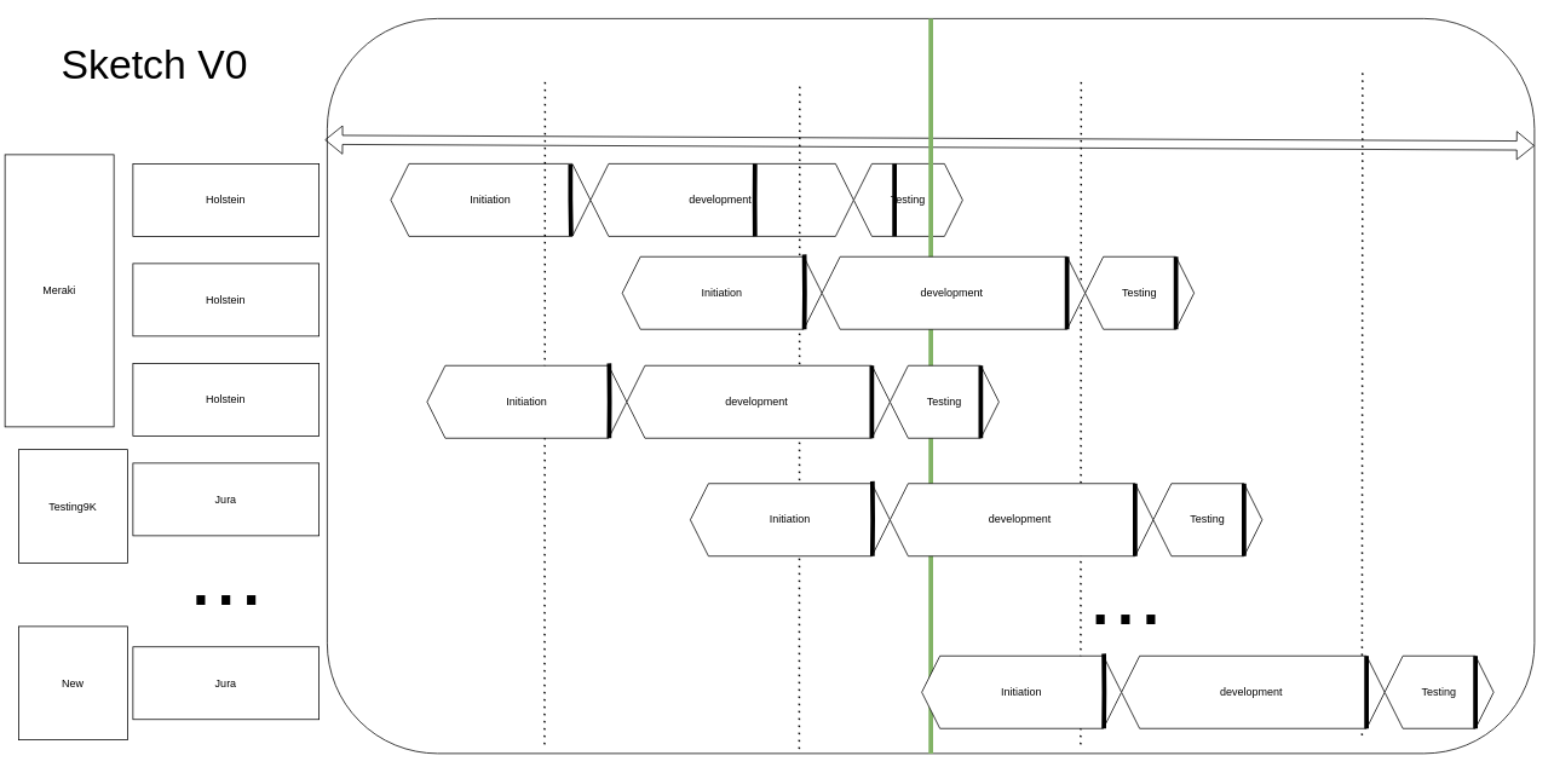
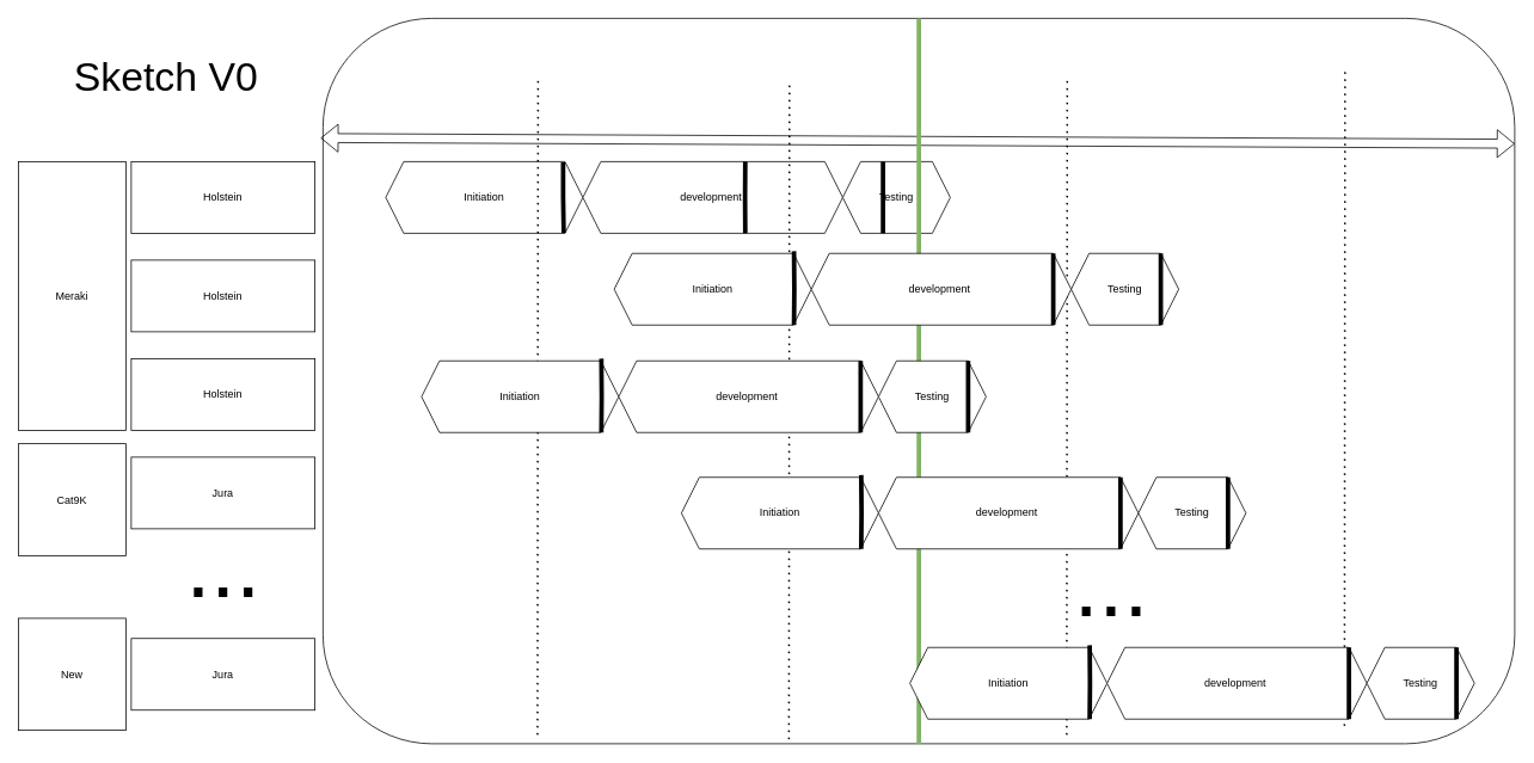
  <mxCell id="0" />
  <mxCell id="1" parent="0" />
  <mxCell id="2" value="" style="rounded=1;whiteSpace=wrap;html=1;" parent="1" vertex="1"><mxGeometry x="360" y="20" width="1330" height="810" as="geometry" /></mxCell>
  <mxCell id="3" value="Initiation" style="shape=hexagon;perimeter=hexagonPerimeter2;whiteSpace=wrap;html=1;fixedSize=1;" parent="1" vertex="1"><mxGeometry x="430" y="180" width="220" height="80" as="geometry" /></mxCell>
  <mxCell id="4" value="development&amp;nbsp;" style="shape=hexagon;perimeter=hexagonPerimeter2;whiteSpace=wrap;html=1;fixedSize=1;" parent="1" vertex="1"><mxGeometry x="650" y="180" width="290" height="80" as="geometry" /></mxCell>
  <mxCell id="5" value="Testing" style="shape=hexagon;perimeter=hexagonPerimeter2;whiteSpace=wrap;html=1;fixedSize=1;" parent="1" vertex="1"><mxGeometry x="940" y="180" width="120" height="80" as="geometry" /></mxCell>
  <mxCell id="6" value="" style="shape=flexArrow;endArrow=classic;startArrow=classic;html=1;rounded=0;exitX=-0.002;exitY=0.165;exitDx=0;exitDy=0;exitPerimeter=0;" parent="1" source="2" edge="1"><mxGeometry width="100" height="100" relative="1" as="geometry"><mxPoint x="530" y="200" as="sourcePoint" /><mxPoint x="1690" y="160" as="targetPoint" /></mxGeometry></mxCell>
  <mxCell id="7" value="" style="endArrow=none;dashed=1;html=1;dashPattern=1 3;strokeWidth=2;rounded=0;entryX=0.18;entryY=0.988;entryDx=0;entryDy=0;entryPerimeter=0;" parent="1" target="2" edge="1"><mxGeometry width="50" height="50" relative="1" as="geometry"><mxPoint x="600" y="90" as="sourcePoint" /><mxPoint x="650" y="40" as="targetPoint" /></mxGeometry></mxCell>
  <mxCell id="8" value="" style="endArrow=none;dashed=1;html=1;dashPattern=1 3;strokeWidth=2;rounded=0;entryX=0.18;entryY=0.988;entryDx=0;entryDy=0;entryPerimeter=0;" parent="1" edge="1"><mxGeometry width="50" height="50" relative="1" as="geometry"><mxPoint x="880.6" y="95" as="sourcePoint" /><mxPoint x="880" y="825.28" as="targetPoint" /></mxGeometry></mxCell>
  <mxCell id="9" value="" style="endArrow=none;dashed=1;html=1;dashPattern=1 3;strokeWidth=2;rounded=0;entryX=0.18;entryY=0.988;entryDx=0;entryDy=0;entryPerimeter=0;" parent="1" edge="1"><mxGeometry width="50" height="50" relative="1" as="geometry"><mxPoint x="1190.6" y="90" as="sourcePoint" /><mxPoint x="1190" y="820.28" as="targetPoint" /></mxGeometry></mxCell>
  <mxCell id="10" value="" style="endArrow=none;dashed=1;html=1;dashPattern=1 3;strokeWidth=2;rounded=0;entryX=0.18;entryY=0.988;entryDx=0;entryDy=0;entryPerimeter=0;" parent="1" edge="1"><mxGeometry width="50" height="50" relative="1" as="geometry"><mxPoint x="1500.6" y="80" as="sourcePoint" /><mxPoint x="1500" y="810.28" as="targetPoint" /></mxGeometry></mxCell>
  <mxCell id="11" value="" style="endArrow=none;html=1;rounded=0;entryX=0.5;entryY=0;entryDx=0;entryDy=0;exitX=0.5;exitY=1;exitDx=0;exitDy=0;strokeWidth=5;fillColor=#d5e8d4;strokeColor=#82b366;" parent="1" source="2" target="2" edge="1"><mxGeometry width="50" height="50" relative="1" as="geometry"><mxPoint x="1000" y="450" as="sourcePoint" /><mxPoint x="1050" y="400" as="targetPoint" /></mxGeometry></mxCell>
  <mxCell id="12" value="" style="endArrow=none;html=1;rounded=0;strokeWidth=5;entryX=0.375;entryY=0;entryDx=0;entryDy=0;exitX=0.375;exitY=1;exitDx=0;exitDy=0;" parent="1" source="5" target="5" edge="1"><mxGeometry width="50" height="50" relative="1" as="geometry"><mxPoint x="1040" y="260" as="sourcePoint" /><mxPoint x="1040" y="180" as="targetPoint" /><Array as="points"><mxPoint x="985" y="240" /></Array></mxGeometry></mxCell>
  <mxCell id="13" value="Initiation" style="shape=hexagon;perimeter=hexagonPerimeter2;whiteSpace=wrap;html=1;fixedSize=1;" parent="1" vertex="1"><mxGeometry x="685" y="282.48" width="220" height="80" as="geometry" /></mxCell>
  <mxCell id="14" value="development&amp;nbsp;" style="shape=hexagon;perimeter=hexagonPerimeter2;whiteSpace=wrap;html=1;fixedSize=1;" parent="1" vertex="1"><mxGeometry x="905" y="282.48" width="290" height="80" as="geometry" /></mxCell>
  <mxCell id="15" value="Testing" style="shape=hexagon;perimeter=hexagonPerimeter2;whiteSpace=wrap;html=1;fixedSize=1;" parent="1" vertex="1"><mxGeometry x="1195" y="282.48" width="120" height="80" as="geometry" /></mxCell>
  <mxCell id="16" value="" style="endArrow=none;html=1;rounded=0;strokeWidth=5;entryX=0.912;entryY=-0.031;entryDx=0;entryDy=0;exitX=0.912;exitY=1;exitDx=0;exitDy=0;entryPerimeter=0;exitPerimeter=0;" parent="1" source="13" target="13" edge="1"><mxGeometry width="50" height="50" relative="1" as="geometry"><mxPoint x="755" y="342.48" as="sourcePoint" /><mxPoint x="805" y="292.48" as="targetPoint" /><Array as="points"><mxPoint x="886" y="322.48" /></Array></mxGeometry></mxCell>
  <mxCell id="17" value="" style="endArrow=none;html=1;rounded=0;strokeWidth=5;entryX=0.375;entryY=0;entryDx=0;entryDy=0;exitX=0.375;exitY=1;exitDx=0;exitDy=0;" parent="1" edge="1"><mxGeometry width="50" height="50" relative="1" as="geometry"><mxPoint x="1175" y="362.48" as="sourcePoint" /><mxPoint x="1175" y="282.48" as="targetPoint" /></mxGeometry></mxCell>
  <mxCell id="18" value="" style="endArrow=none;html=1;rounded=0;strokeWidth=5;entryX=0.375;entryY=0;entryDx=0;entryDy=0;exitX=0.375;exitY=1;exitDx=0;exitDy=0;" parent="1" edge="1"><mxGeometry width="50" height="50" relative="1" as="geometry"><mxPoint x="1295" y="362.48" as="sourcePoint" /><mxPoint x="1295" y="282.48" as="targetPoint" /></mxGeometry></mxCell>
  <mxCell id="19" value="Initiation" style="shape=hexagon;perimeter=hexagonPerimeter2;whiteSpace=wrap;html=1;fixedSize=1;" parent="1" vertex="1"><mxGeometry x="470" y="402.48" width="220" height="80" as="geometry" /></mxCell>
  <mxCell id="20" value="development&amp;nbsp;" style="shape=hexagon;perimeter=hexagonPerimeter2;whiteSpace=wrap;html=1;fixedSize=1;" parent="1" vertex="1"><mxGeometry x="690" y="402.48" width="290" height="80" as="geometry" /></mxCell>
  <mxCell id="21" value="Testing" style="shape=hexagon;perimeter=hexagonPerimeter2;whiteSpace=wrap;html=1;fixedSize=1;" parent="1" vertex="1"><mxGeometry x="980" y="402.48" width="120" height="80" as="geometry" /></mxCell>
  <mxCell id="22" value="" style="endArrow=none;html=1;rounded=0;strokeWidth=5;entryX=0.912;entryY=-0.031;entryDx=0;entryDy=0;exitX=0.912;exitY=1;exitDx=0;exitDy=0;entryPerimeter=0;exitPerimeter=0;" parent="1" source="19" target="19" edge="1"><mxGeometry width="50" height="50" relative="1" as="geometry"><mxPoint x="540" y="462.48" as="sourcePoint" /><mxPoint x="590" y="412.48" as="targetPoint" /><Array as="points"><mxPoint x="671" y="442.48" /></Array></mxGeometry></mxCell>
  <mxCell id="23" value="" style="endArrow=none;html=1;rounded=0;strokeWidth=5;entryX=0.375;entryY=0;entryDx=0;entryDy=0;exitX=0.375;exitY=1;exitDx=0;exitDy=0;" parent="1" edge="1"><mxGeometry width="50" height="50" relative="1" as="geometry"><mxPoint x="960" y="482.48" as="sourcePoint" /><mxPoint x="960" y="402.48" as="targetPoint" /></mxGeometry></mxCell>
  <mxCell id="24" value="" style="endArrow=none;html=1;rounded=0;strokeWidth=5;entryX=0.375;entryY=0;entryDx=0;entryDy=0;exitX=0.375;exitY=1;exitDx=0;exitDy=0;" parent="1" edge="1"><mxGeometry width="50" height="50" relative="1" as="geometry"><mxPoint x="1080" y="482.48" as="sourcePoint" /><mxPoint x="1080" y="402.48" as="targetPoint" /></mxGeometry></mxCell>
  <mxCell id="25" value="Initiation" style="shape=hexagon;perimeter=hexagonPerimeter2;whiteSpace=wrap;html=1;fixedSize=1;" parent="1" vertex="1"><mxGeometry x="760" y="532.48" width="220" height="80" as="geometry" /></mxCell>
  <mxCell id="26" value="development&amp;nbsp;" style="shape=hexagon;perimeter=hexagonPerimeter2;whiteSpace=wrap;html=1;fixedSize=1;" parent="1" vertex="1"><mxGeometry x="980" y="532.48" width="290" height="80" as="geometry" /></mxCell>
  <mxCell id="27" value="Testing" style="shape=hexagon;perimeter=hexagonPerimeter2;whiteSpace=wrap;html=1;fixedSize=1;" parent="1" vertex="1"><mxGeometry x="1270" y="532.48" width="120" height="80" as="geometry" /></mxCell>
  <mxCell id="28" value="" style="endArrow=none;html=1;rounded=0;strokeWidth=5;entryX=0.912;entryY=-0.031;entryDx=0;entryDy=0;exitX=0.912;exitY=1;exitDx=0;exitDy=0;entryPerimeter=0;exitPerimeter=0;" parent="1" source="25" target="25" edge="1"><mxGeometry width="50" height="50" relative="1" as="geometry"><mxPoint x="830" y="592.48" as="sourcePoint" /><mxPoint x="880" y="542.48" as="targetPoint" /><Array as="points"><mxPoint x="961" y="572.48" /></Array></mxGeometry></mxCell>
  <mxCell id="29" value="" style="endArrow=none;html=1;rounded=0;strokeWidth=5;entryX=0.375;entryY=0;entryDx=0;entryDy=0;exitX=0.375;exitY=1;exitDx=0;exitDy=0;" parent="1" edge="1"><mxGeometry width="50" height="50" relative="1" as="geometry"><mxPoint x="1250" y="612.48" as="sourcePoint" /><mxPoint x="1250" y="532.48" as="targetPoint" /></mxGeometry></mxCell>
  <mxCell id="30" value="" style="endArrow=none;html=1;rounded=0;strokeWidth=5;entryX=0.375;entryY=0;entryDx=0;entryDy=0;exitX=0.375;exitY=1;exitDx=0;exitDy=0;" parent="1" edge="1"><mxGeometry width="50" height="50" relative="1" as="geometry"><mxPoint x="1370" y="612.48" as="sourcePoint" /><mxPoint x="1370" y="532.48" as="targetPoint" /></mxGeometry></mxCell>
  <mxCell id="31" value="Initiation" style="shape=hexagon;perimeter=hexagonPerimeter2;whiteSpace=wrap;html=1;fixedSize=1;" parent="1" vertex="1"><mxGeometry x="1015" y="722.48" width="220" height="80" as="geometry" /></mxCell>
  <mxCell id="32" value="development&amp;nbsp;" style="shape=hexagon;perimeter=hexagonPerimeter2;whiteSpace=wrap;html=1;fixedSize=1;" parent="1" vertex="1"><mxGeometry x="1235" y="722.48" width="290" height="80" as="geometry" /></mxCell>
  <mxCell id="33" value="Testing" style="shape=hexagon;perimeter=hexagonPerimeter2;whiteSpace=wrap;html=1;fixedSize=1;" parent="1" vertex="1"><mxGeometry x="1525" y="722.48" width="120" height="80" as="geometry" /></mxCell>
  <mxCell id="34" value="" style="endArrow=none;html=1;rounded=0;strokeWidth=5;entryX=0.912;entryY=-0.031;entryDx=0;entryDy=0;exitX=0.912;exitY=1;exitDx=0;exitDy=0;entryPerimeter=0;exitPerimeter=0;" parent="1" source="31" target="31" edge="1"><mxGeometry width="50" height="50" relative="1" as="geometry"><mxPoint x="1085" y="782.48" as="sourcePoint" /><mxPoint x="1135" y="732.48" as="targetPoint" /><Array as="points"><mxPoint x="1216" y="762.48" /></Array></mxGeometry></mxCell>
  <mxCell id="35" value="" style="endArrow=none;html=1;rounded=0;strokeWidth=5;entryX=0.375;entryY=0;entryDx=0;entryDy=0;exitX=0.375;exitY=1;exitDx=0;exitDy=0;" parent="1" edge="1"><mxGeometry width="50" height="50" relative="1" as="geometry"><mxPoint x="1505" y="802.48" as="sourcePoint" /><mxPoint x="1505" y="722.48" as="targetPoint" /></mxGeometry></mxCell>
  <mxCell id="36" value="" style="endArrow=none;html=1;rounded=0;strokeWidth=5;entryX=0.375;entryY=0;entryDx=0;entryDy=0;exitX=0.375;exitY=1;exitDx=0;exitDy=0;" parent="1" edge="1"><mxGeometry width="50" height="50" relative="1" as="geometry"><mxPoint x="1625" y="802.48" as="sourcePoint" /><mxPoint x="1625" y="722.48" as="targetPoint" /></mxGeometry></mxCell>
  <mxCell id="37" value="&lt;font style=&quot;font-size: 100px&quot;&gt;...&lt;/font&gt;" style="text;html=1;strokeColor=none;fillColor=none;align=center;verticalAlign=middle;whiteSpace=wrap;rounded=0;" parent="1" vertex="1"><mxGeometry x="1055" y="532.48" width="370" height="240" as="geometry" /></mxCell>
  <mxCell id="38" value="" style="endArrow=none;html=1;rounded=0;strokeWidth=5;entryX=0.625;entryY=0;entryDx=0;entryDy=0;exitX=0.625;exitY=1;exitDx=0;exitDy=0;" parent="1" source="4" target="4" edge="1"><mxGeometry width="50" height="50" relative="1" as="geometry"><mxPoint x="995" y="270" as="sourcePoint" /><mxPoint x="995" y="190" as="targetPoint" /><Array as="points"><mxPoint x="831" y="220" /></Array></mxGeometry></mxCell>
- <mxCell id="39" value="Meraki" style="rounded=0;whiteSpace=wrap;html=1;" parent="1" vertex="1"><mxGeometry x="5" y="170" width="120" height="300" as="geometry" /></mxCell>
+ <mxCell id="39" value="Meraki" style="rounded=0;whiteSpace=wrap;html=1;" parent="1" vertex="1"><mxGeometry x="20" y="180" width="120" height="300" as="geometry" /></mxCell>
  <mxCell id="40" value="Holstein" style="rounded=0;whiteSpace=wrap;html=1;" vertex="1" parent="1"><mxGeometry x="146" y="180" width="205" height="80" as="geometry" /></mxCell>
- <mxCell id="41" value="Testing9K" style="rounded=0;whiteSpace=wrap;html=1;" vertex="1" parent="1"><mxGeometry x="20" y="495" width="120" height="125" as="geometry" /></mxCell>
+ <mxCell id="41" value="Cat9K" style="rounded=0;whiteSpace=wrap;html=1;" vertex="1" parent="1"><mxGeometry x="20" y="495" width="120" height="125" as="geometry" /></mxCell>
  <mxCell id="42" value="Holstein" style="rounded=0;whiteSpace=wrap;html=1;" vertex="1" parent="1"><mxGeometry x="146" y="290" width="205" height="80" as="geometry" /></mxCell>
  <mxCell id="43" value="Holstein" style="rounded=0;whiteSpace=wrap;html=1;" vertex="1" parent="1"><mxGeometry x="146" y="400" width="205" height="80" as="geometry" /></mxCell>
  <mxCell id="44" value="Jura" style="rounded=0;whiteSpace=wrap;html=1;" vertex="1" parent="1"><mxGeometry x="146" y="510" width="205" height="80" as="geometry" /></mxCell>
  <mxCell id="45" value="" style="endArrow=none;html=1;rounded=0;strokeWidth=5;entryX=0.9;entryY=0.01;entryDx=0;entryDy=0;exitX=0.903;exitY=0.996;exitDx=0;exitDy=0;entryPerimeter=0;exitPerimeter=0;" edge="1" parent="1" source="3" target="3"><mxGeometry width="50" height="50" relative="1" as="geometry"><mxPoint x="841.25" y="270" as="sourcePoint" /><mxPoint x="841.25" y="190" as="targetPoint" /><Array as="points"><mxPoint x="628" y="220" /></Array></mxGeometry></mxCell>
  <mxCell id="46" value="New" style="rounded=0;whiteSpace=wrap;html=1;" vertex="1" parent="1"><mxGeometry x="20" y="690" width="120" height="125" as="geometry" /></mxCell>
  <mxCell id="47" value="Jura" style="rounded=0;whiteSpace=wrap;html=1;" vertex="1" parent="1"><mxGeometry x="146" y="712.5" width="205" height="80" as="geometry" /></mxCell>
  <mxCell id="48" value="&lt;font style=&quot;font-size: 100px&quot;&gt;...&lt;/font&gt;" style="text;html=1;strokeColor=none;fillColor=none;align=center;verticalAlign=middle;whiteSpace=wrap;rounded=0;" vertex="1" parent="1"><mxGeometry x="63.5" y="510" width="370" height="240" as="geometry" /></mxCell>
- <mxCell id="49" value="&lt;font style=&quot;font-size: 45px&quot;&gt;Sketch V0&lt;br&gt;&lt;/font&gt;" style="text;html=1;strokeColor=none;fillColor=none;align=center;verticalAlign=middle;whiteSpace=wrap;rounded=0;" vertex="1" parent="1"><mxGeometry x="15" y="55" width="310" height="30" as="geometry" /></mxCell>
+ <mxCell id="49" value="&lt;font style=&quot;font-size: 45px&quot;&gt;Sketch V0&lt;br&gt;&lt;/font&gt;" style="text;html=1;strokeColor=none;fillColor=none;align=center;verticalAlign=middle;whiteSpace=wrap;rounded=0;" vertex="1" parent="1"><mxGeometry x="30" y="70" width="310" height="30" as="geometry" /></mxCell>
